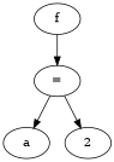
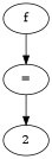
  digraph {
    n1 [label=f]
    n2 [label="="]
-   n3 [label=a]
    n4 [label=2]
    n1 -> n2
-   n2 -> n3
    n2 -> n4
  }
